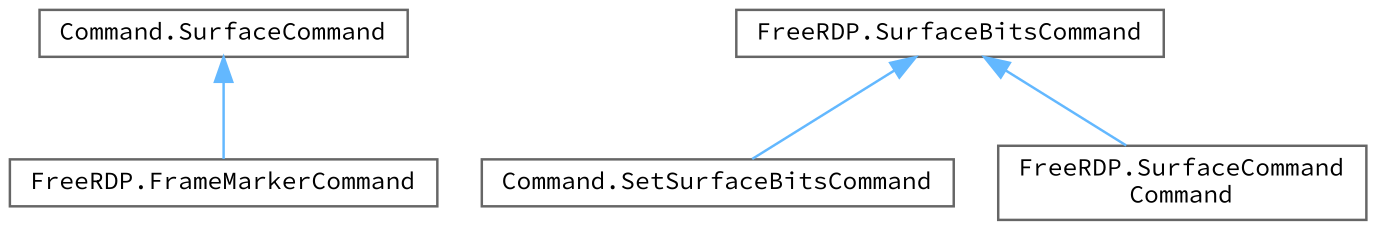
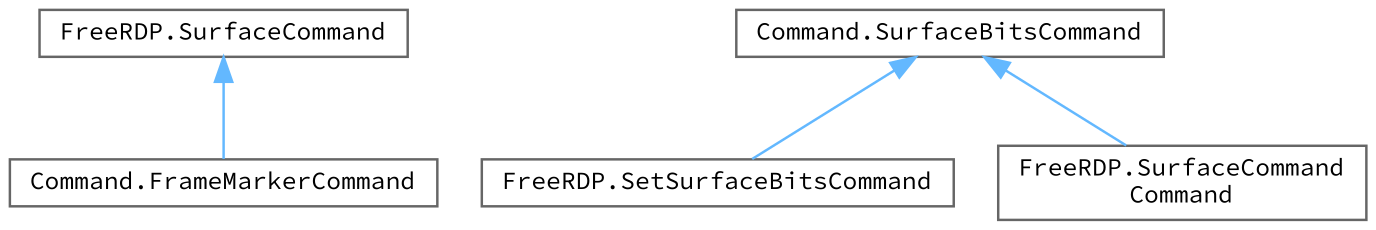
  digraph {
    fontname="Source Code Pro"
    rankdir=TB
    node [color=grey40 fillcolor=white fontname="Source Code Pro" fontsize=10 shape=box style=filled]
    edge [color=steelblue1 dir=back fontname="Source Code Pro" fontsize=10 labelfontname=Helvetica labelfontsize=10 style=solid]
-   n1 [height=0.2 label="Command.SurfaceCommand" width=0.4]
-   n2 [height=0.2 label="FreeRDP.FrameMarkerCommand" width=0.4]
-   n3 [height=0.2 label="FreeRDP.SurfaceBitsCommand" width=0.4]
-   n4 [height=0.2 label="Command.SetSurfaceBitsCommand" width=0.4]
+   n1 [height=0.2 label="FreeRDP.SurfaceCommand" width=0.4]
+   n2 [height=0.2 label="Command.FrameMarkerCommand" width=0.4]
+   n3 [height=0.2 label="Command.SurfaceBitsCommand" width=0.4]
+   n4 [height=0.2 label="FreeRDP.SetSurfaceBitsCommand" width=0.4]
    n5 [height=0.2 label="FreeRDP.SurfaceCommand\lCommand" width=0.4]
    n1 -> n2
    n3 -> n4
    n3 -> n5
  }
